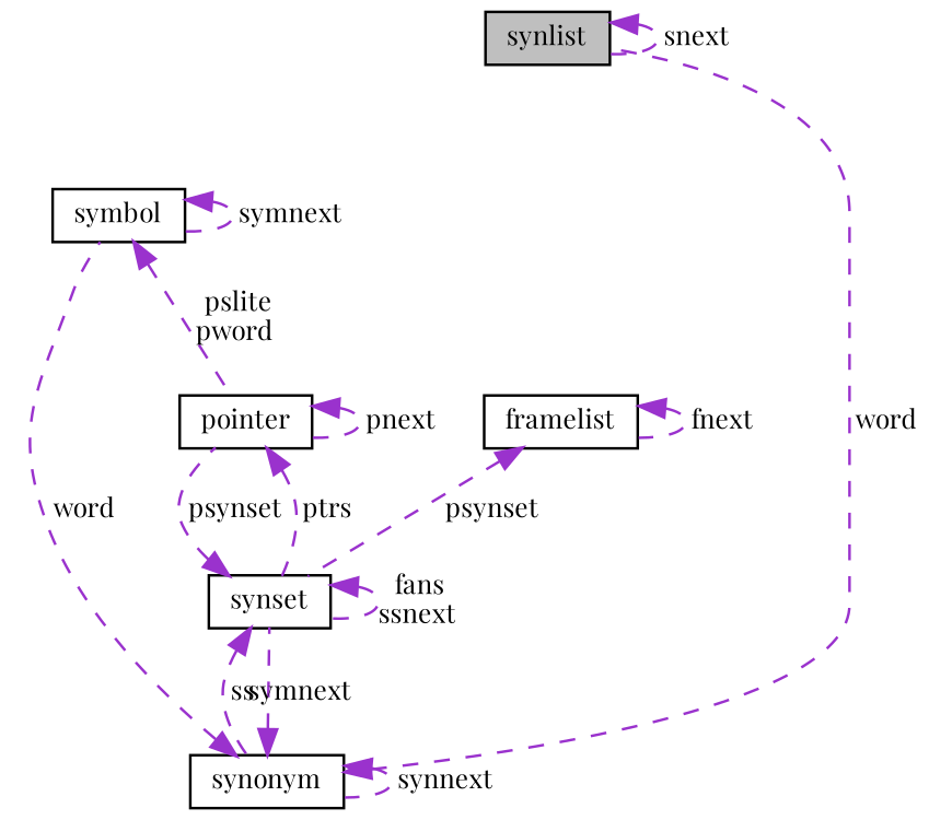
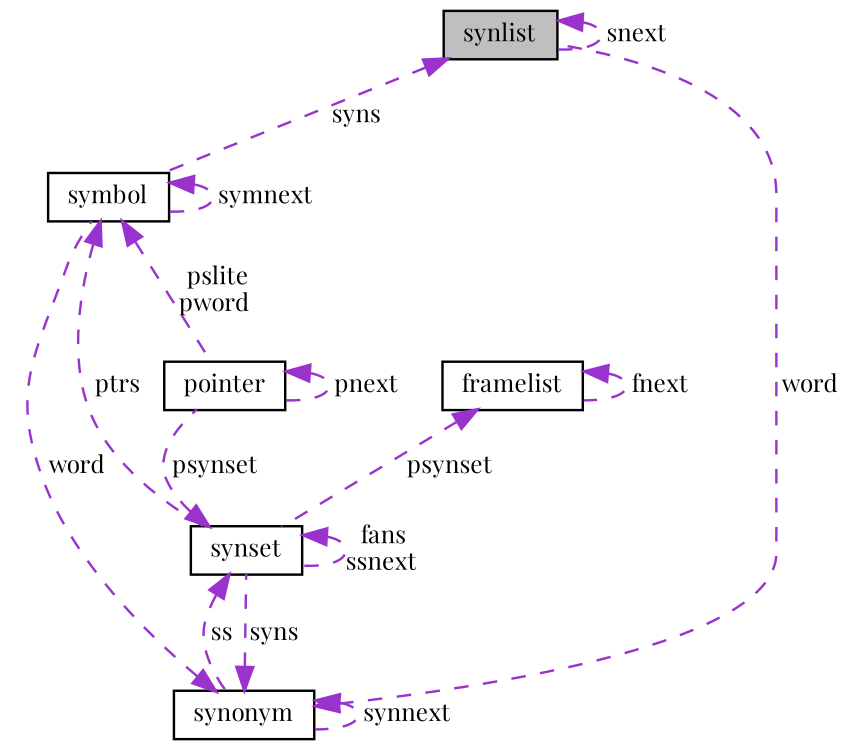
  digraph {
    fontname="Playfair Display"
    node [color=black fillcolor=white fontname="Playfair Display" fontsize=10 shape=record style=filled]
    edge [color=darkorchid3 dir=back fontname="Playfair Display" fontsize=10 labelfontname=Helvetica labelfontsize=10 style=dashed]
    n1 [fillcolor=grey75 fontcolor=black height=0.2 label=synlist width=0.4]
    n2 [height=0.2 label=symbol width=0.4]
    n3 [height=0.2 label=pointer width=0.4]
    n4 [height=0.2 label=synonym width=0.4]
    n5 [height=0.2 label=synset width=0.4]
    n6 [height=0.2 label=framelist width=0.4]
    n1 -> n1 [label=" snext"]
+   n1 -> n2 [label=" syns"]
    n2 -> n2 [label=" symnext"]
    n2 -> n3 [label=" pslite\npword"]
    n3 -> n3 [label=" pnext"]
-   n3 -> n5 [label=" ptrs"]
+   n2 -> n5 [label=" ptrs"]
    n4 -> n1 [label=" word"]
    n4 -> n2 [label=" word"]
    n4 -> n4 [label=" synnext"]
-   n4 -> n5 [label=" symnext"]
+   n4 -> n5 [label=" syns"]
    n5 -> n3 [label=" psynset"]
    n5 -> n4 [label=" ss"]
    n5 -> n5 [label=" fans\nssnext"]
    n6 -> n5 [label=" psynset"]
    n6 -> n6 [label=" fnext"]
  }
